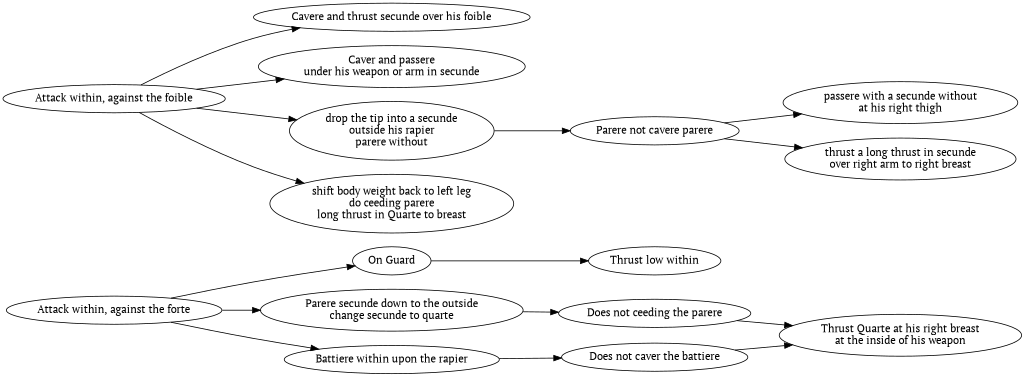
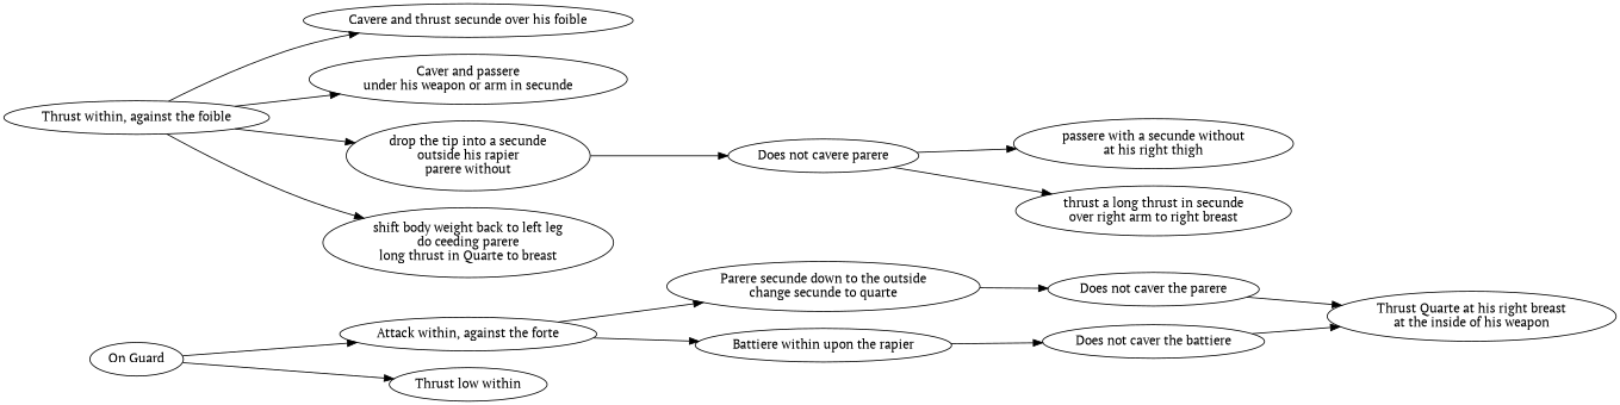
  digraph {
    fontname="PT Serif"
    rankdir=LR
    node [fillcolor=blue fontname="PT Serif"]
    edge [fontname="PT Serif"]
    n1 [label="On Guard"]
    n2 [fillcolor=red label="Attack within, against the forte"]
    n3 [fillcolor=red label="Thrust low within"]
    n4 [label="Parere secunde down to the outside\nchange secunde to quarte"]
    n5 [label="Battiere within upon the rapier"]
-   n6 [fillcolor=red label="Attack within, against the foible"]
+   n6 [fillcolor=red label="Thrust within, against the foible"]
    n7 [label="Cavere and thrust secunde over his foible"]
    n8 [label="Caver and passere\nunder his weapon or arm in secunde"]
    n9 [label="drop the tip into a secunde\noutside his rapier\nparere without"]
    n10 [label="shift body weight back to left leg\ndo ceeding parere\nlong thrust in Quarte to breast"]
    n11 [label="Thrust Quarte at his right breast\nat the inside of his weapon"]
-   n12 [fillcolor=red label="Does not ceeding the parere"]
+   n12 [fillcolor=red label="Does not caver the parere"]
    n13 [fillcolor=red label="Does not caver the battiere"]
-   n14 [fillcolor=red label="Parere not cavere parere"]
+   n14 [fillcolor=red label="Does not cavere parere"]
    n15 [label="passere with a secunde without\nat his right thigh"]
    n16 [label="thrust a long thrust in secunde\nover right arm to right breast"]
-   n2 -> n1
+   n1 -> n2
    n1 -> n3
    n2 -> n4
    n2 -> n5
    n4 -> n12
    n5 -> n13
    n6 -> n7
    n6 -> n8
    n6 -> n9
    n6 -> n10
    n9 -> n14
    n12 -> n11
    n13 -> n11
    n14 -> n15
    n14 -> n16
  }
